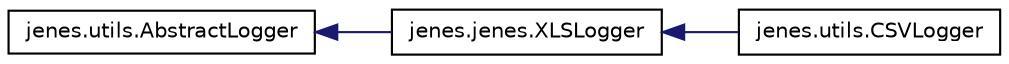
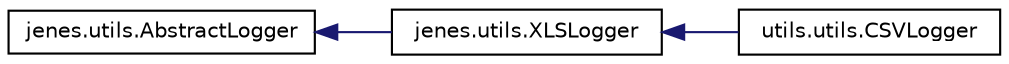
  digraph {
    rankdir=LR
    node [color=black fillcolor=white fontname=Helvetica fontsize=10 shape=record style=filled]
    edge [color=midnightblue dir=back fontname=Helvetica fontsize=10 labelfontname=Helvetica labelfontsize=10 style=solid]
    n1 [height=0.2 label="jenes.utils.AbstractLogger" width=0.4]
-   n2 [height=0.2 label="jenes.jenes.XLSLogger" width=0.4]
-   n3 [height=0.2 label="jenes.utils.CSVLogger" width=0.4]
+   n2 [height=0.2 label="jenes.utils.XLSLogger" width=0.4]
+   n3 [height=0.2 label="utils.utils.CSVLogger" width=0.4]
    n1 -> n2
    n2 -> n3
  }
